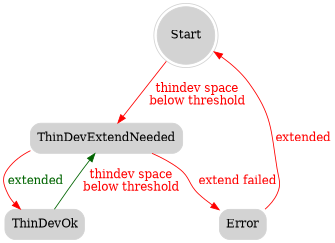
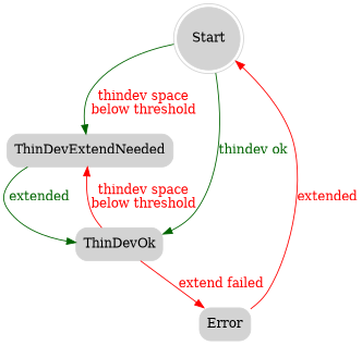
  digraph {
    node [color=lightgrey shape=Mrecord style=filled]
    edge [color=red fontcolor=red]
    Start [shape=doublecircle]
    ThinDevExtendNeeded
    ThinDevOk
    Error
-   Start -> ThinDevExtendNeeded [label="thindev space\nbelow threshold"]
-   ThinDevExtendNeeded -> ThinDevOk [fontcolor=darkgreen label=extended]
-   ThinDevExtendNeeded -> Error [label="extend failed"]
-   ThinDevOk -> ThinDevExtendNeeded [color=darkgreen label="thindev space\nbelow threshold"]
+   Start -> ThinDevExtendNeeded [color=darkgreen label="thindev space\nbelow threshold"]
+   Start -> ThinDevOk [color=darkgreen fontcolor=darkgreen label="thindev ok"]
+   ThinDevExtendNeeded -> ThinDevOk [color=darkgreen fontcolor=darkgreen label=extended]
+   ThinDevOk -> Error [label="extend failed"]
+   ThinDevOk -> ThinDevExtendNeeded [label="thindev space\nbelow threshold"]
    Error -> Start [label=extended]
  }
